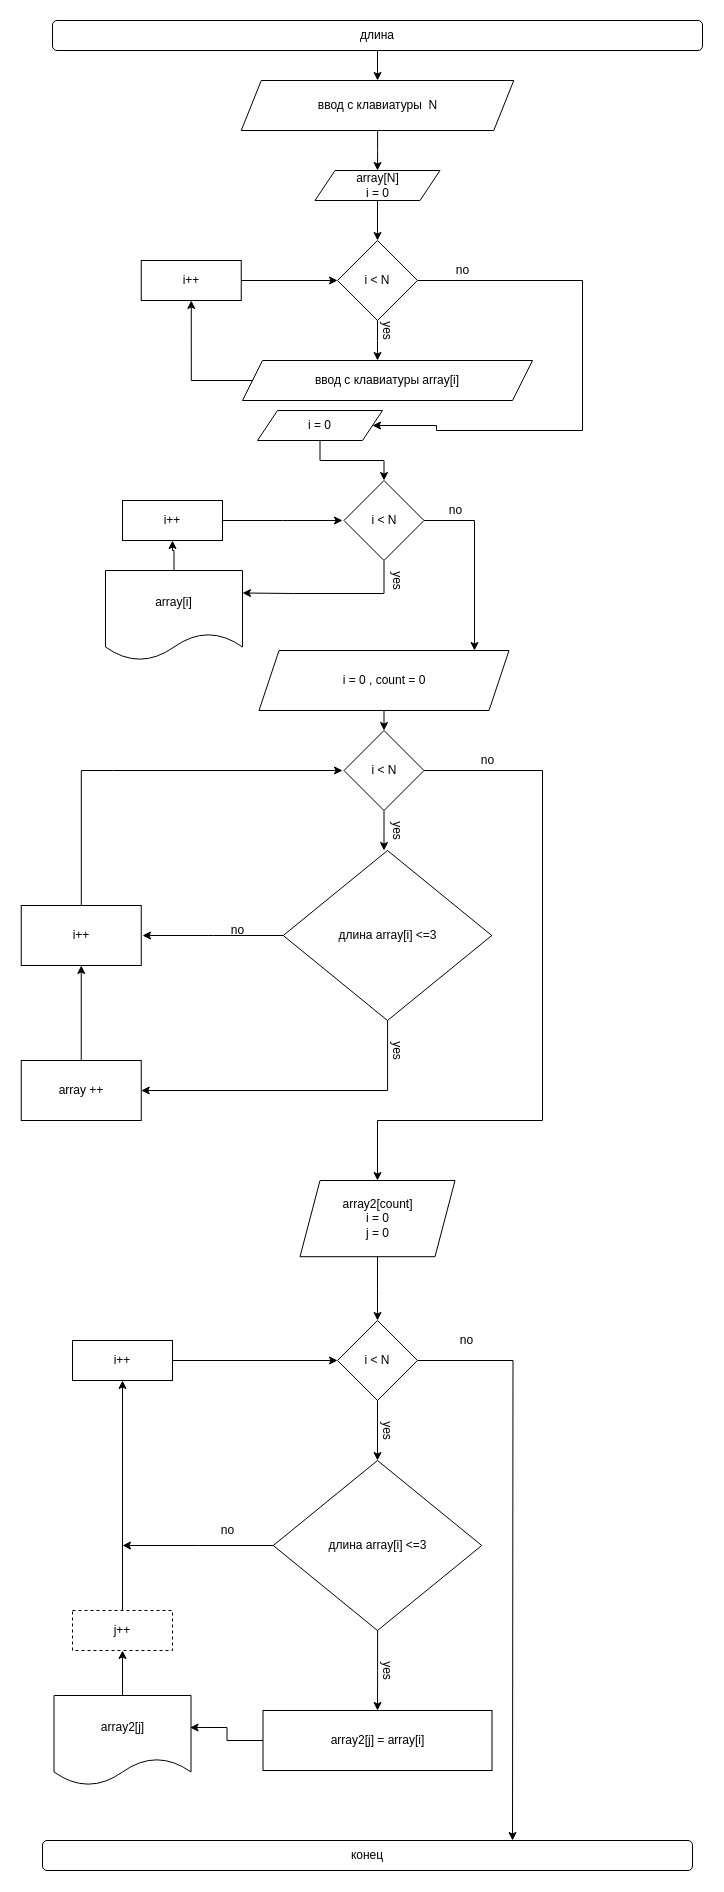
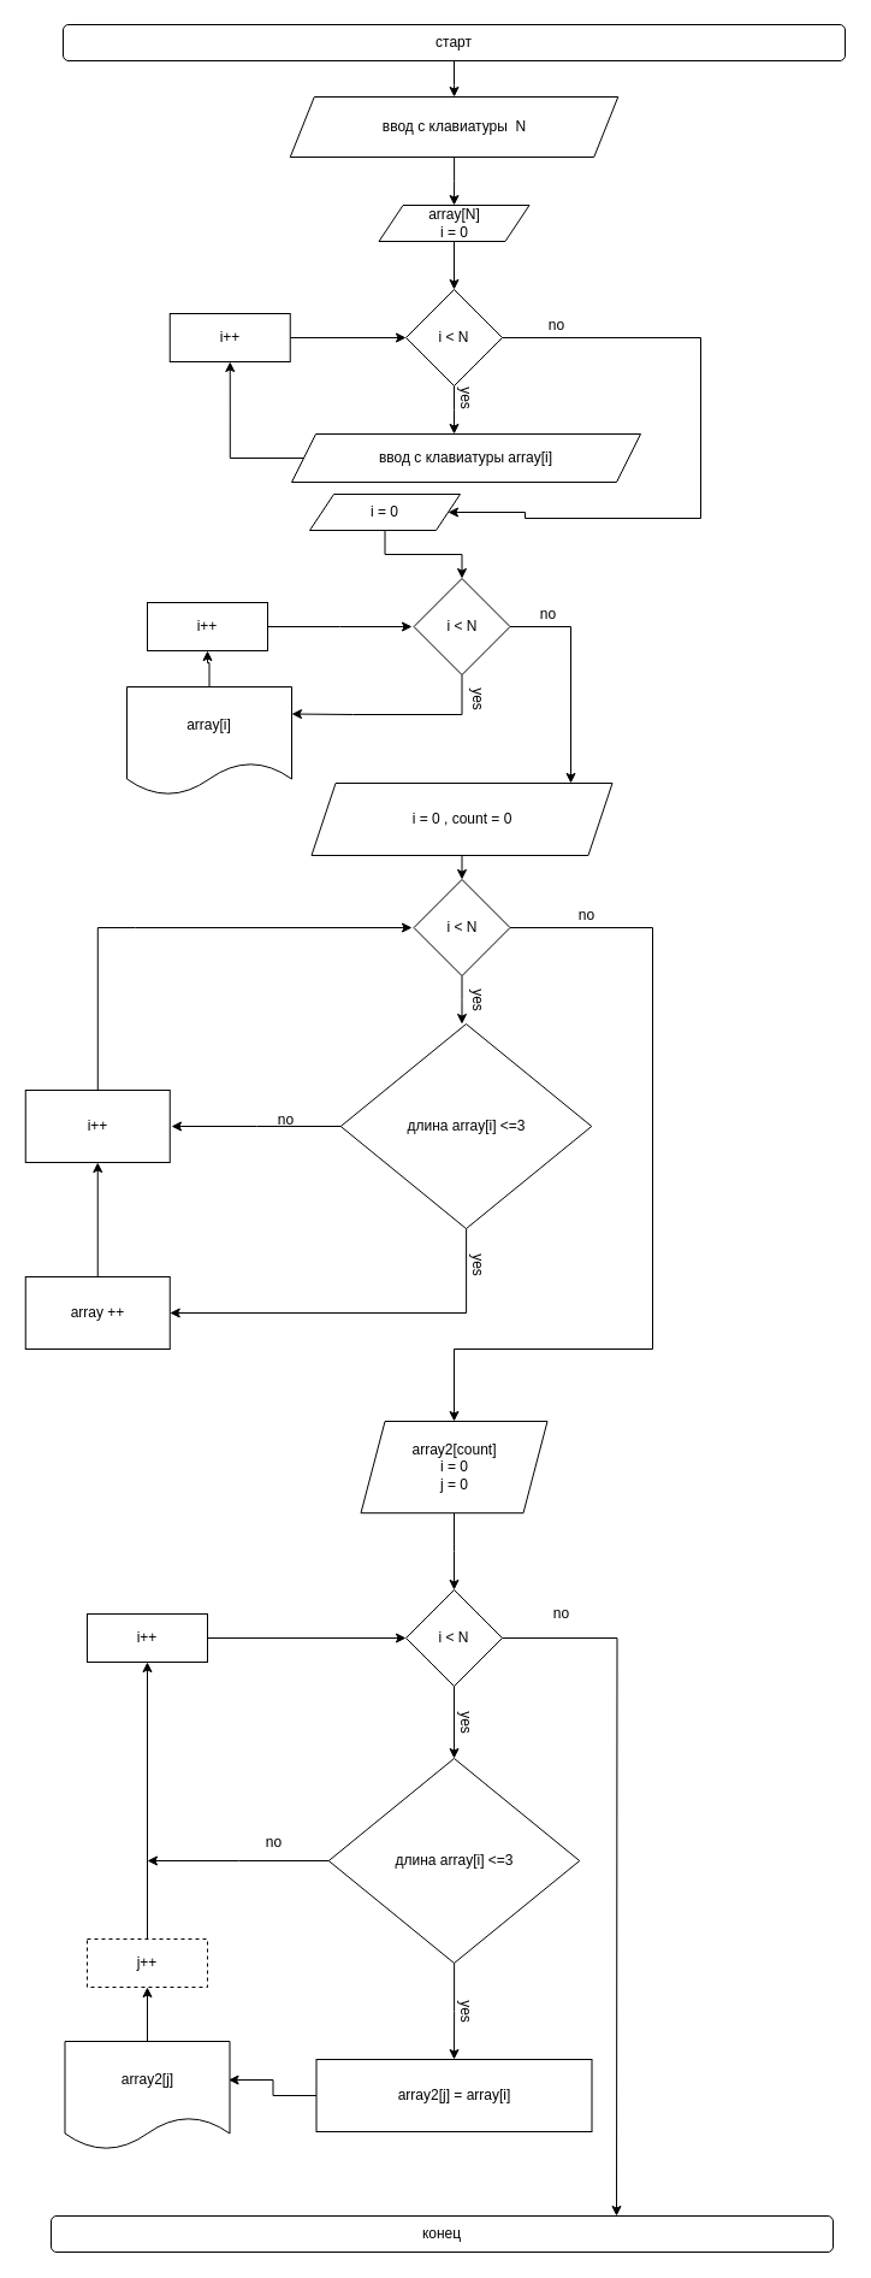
  <mxCell id="0" />
  <mxCell id="1" parent="0" />
  <mxCell id="2" style="edgeStyle=orthogonalEdgeStyle;rounded=0;orthogonalLoop=1;jettySize=auto;html=1;" edge="1" parent="1" source="3" target="5"><mxGeometry relative="1" as="geometry"><mxPoint x="377" y="110" as="targetPoint" /></mxGeometry></mxCell>
- <mxCell id="3" value="длина" style="rounded=1;whiteSpace=wrap;html=1;" vertex="1" parent="1"><mxGeometry x="52" y="20" width="650" height="30" as="geometry" /></mxCell>
+ <mxCell id="3" value="старт" style="rounded=1;whiteSpace=wrap;html=1;" vertex="1" parent="1"><mxGeometry x="52" y="20" width="650" height="30" as="geometry" /></mxCell>
  <mxCell id="4" style="edgeStyle=orthogonalEdgeStyle;rounded=0;orthogonalLoop=1;jettySize=auto;html=1;entryX=0.5;entryY=0;entryDx=0;entryDy=0;" edge="1" parent="1" source="5" target="10"><mxGeometry relative="1" as="geometry" /></mxCell>
  <mxCell id="5" value="ввод с клавиатуры&amp;nbsp; N" style="shape=parallelogram;perimeter=parallelogramPerimeter;whiteSpace=wrap;html=1;fixedSize=1;" vertex="1" parent="1"><mxGeometry x="240.75" y="80" width="272.5" height="50" as="geometry" /></mxCell>
  <mxCell id="6" style="edgeStyle=orthogonalEdgeStyle;rounded=0;orthogonalLoop=1;jettySize=auto;html=1;entryX=1;entryY=0.5;entryDx=0;entryDy=0;" edge="1" parent="1" source="8" target="60"><mxGeometry relative="1" as="geometry"><mxPoint x="482" y="450" as="targetPoint" /><Array as="points"><mxPoint x="582" y="280" /><mxPoint x="582" y="430" /><mxPoint x="436" y="430" /></Array></mxGeometry></mxCell>
  <mxCell id="7" style="edgeStyle=orthogonalEdgeStyle;rounded=0;orthogonalLoop=1;jettySize=auto;html=1;" edge="1" parent="1" source="8"><mxGeometry relative="1" as="geometry"><mxPoint x="377" y="360" as="targetPoint" /></mxGeometry></mxCell>
  <mxCell id="8" value="i &amp;lt; N" style="rhombus;whiteSpace=wrap;html=1;" vertex="1" parent="1"><mxGeometry x="337" y="240" width="80" height="80" as="geometry" /></mxCell>
  <mxCell id="9" style="edgeStyle=orthogonalEdgeStyle;rounded=0;orthogonalLoop=1;jettySize=auto;html=1;" edge="1" parent="1" source="10" target="8"><mxGeometry relative="1" as="geometry" /></mxCell>
  <mxCell id="10" value="array[N]&lt;br&gt;i = 0" style="shape=parallelogram;perimeter=parallelogramPerimeter;whiteSpace=wrap;html=1;fixedSize=1;" vertex="1" parent="1"><mxGeometry x="314.5" y="170" width="125" height="30" as="geometry" /></mxCell>
  <mxCell id="11" value="no" style="text;html=1;align=center;verticalAlign=middle;resizable=0;points=[];autosize=1;strokeColor=none;fillColor=none;" vertex="1" parent="1"><mxGeometry x="447" y="260" width="30" height="20" as="geometry" /></mxCell>
  <mxCell id="12" value="yes" style="text;html=1;align=center;verticalAlign=middle;resizable=0;points=[];autosize=1;strokeColor=none;fillColor=none;rotation=90;" vertex="1" parent="1"><mxGeometry x="372" y="320" width="30" height="20" as="geometry" /></mxCell>
  <mxCell id="13" style="edgeStyle=orthogonalEdgeStyle;rounded=0;orthogonalLoop=1;jettySize=auto;html=1;entryX=0.5;entryY=1;entryDx=0;entryDy=0;" edge="1" parent="1" source="14" target="16"><mxGeometry relative="1" as="geometry"><mxPoint x="152" y="370" as="targetPoint" /></mxGeometry></mxCell>
  <mxCell id="14" value="&lt;span style=&quot;&quot;&gt;ввод с клавиатуры array[i]&lt;/span&gt;" style="shape=parallelogram;perimeter=parallelogramPerimeter;whiteSpace=wrap;html=1;fixedSize=1;" vertex="1" parent="1"><mxGeometry x="242" y="360" width="290" height="40" as="geometry" /></mxCell>
  <mxCell id="15" style="edgeStyle=orthogonalEdgeStyle;rounded=0;orthogonalLoop=1;jettySize=auto;html=1;entryX=0;entryY=0.5;entryDx=0;entryDy=0;" edge="1" parent="1" source="16" target="8"><mxGeometry relative="1" as="geometry" /></mxCell>
  <mxCell id="16" value="i++" style="rounded=0;whiteSpace=wrap;html=1;" vertex="1" parent="1"><mxGeometry x="140.75" y="260" width="100" height="40" as="geometry" /></mxCell>
  <mxCell id="17" style="edgeStyle=orthogonalEdgeStyle;rounded=0;orthogonalLoop=1;jettySize=auto;html=1;entryX=0.5;entryY=1;entryDx=0;entryDy=0;fontColor=#FFFFFF;" edge="1" parent="1" source="18" target="56"><mxGeometry relative="1" as="geometry" /></mxCell>
  <mxCell id="18" value="array[i]" style="shape=document;whiteSpace=wrap;html=1;boundedLbl=1;" vertex="1" parent="1"><mxGeometry x="105" y="570" width="137" height="90" as="geometry" /></mxCell>
  <mxCell id="19" style="edgeStyle=orthogonalEdgeStyle;rounded=0;orthogonalLoop=1;jettySize=auto;html=1;" edge="1" parent="1" source="20"><mxGeometry relative="1" as="geometry"><mxPoint x="383.5" y="730" as="targetPoint" /></mxGeometry></mxCell>
  <mxCell id="20" value="i = 0 , count = 0" style="shape=parallelogram;perimeter=parallelogramPerimeter;whiteSpace=wrap;html=1;fixedSize=1;" vertex="1" parent="1"><mxGeometry x="258.5" y="650" width="250" height="60" as="geometry" /></mxCell>
  <mxCell id="21" style="edgeStyle=orthogonalEdgeStyle;rounded=0;orthogonalLoop=1;jettySize=auto;html=1;" edge="1" parent="1" source="23"><mxGeometry relative="1" as="geometry"><mxPoint x="383.5" y="850" as="targetPoint" /></mxGeometry></mxCell>
  <mxCell id="22" style="edgeStyle=orthogonalEdgeStyle;rounded=0;orthogonalLoop=1;jettySize=auto;html=1;" edge="1" parent="1" source="23" target="36"><mxGeometry relative="1" as="geometry"><mxPoint x="542" y="1170" as="targetPoint" /><Array as="points"><mxPoint x="542" y="770" /><mxPoint x="542" y="1120" /><mxPoint x="377" y="1120" /></Array></mxGeometry></mxCell>
  <mxCell id="23" value="i &amp;lt; N" style="rhombus;whiteSpace=wrap;html=1;" vertex="1" parent="1"><mxGeometry x="343.5" y="730" width="80" height="80" as="geometry" /></mxCell>
  <mxCell id="24" style="edgeStyle=orthogonalEdgeStyle;rounded=0;orthogonalLoop=1;jettySize=auto;html=1;entryX=1;entryY=0.5;entryDx=0;entryDy=0;" edge="1" parent="1" source="26" target="28"><mxGeometry relative="1" as="geometry"><mxPoint x="262" y="1090" as="targetPoint" /><Array as="points"><mxPoint x="387" y="1090" /></Array></mxGeometry></mxCell>
  <mxCell id="25" style="edgeStyle=orthogonalEdgeStyle;rounded=0;orthogonalLoop=1;jettySize=auto;html=1;" edge="1" parent="1" source="26"><mxGeometry relative="1" as="geometry"><mxPoint x="142" y="935" as="targetPoint" /></mxGeometry></mxCell>
  <mxCell id="26" value="длина array[i] &amp;lt;=3" style="rhombus;whiteSpace=wrap;html=1;" vertex="1" parent="1"><mxGeometry x="282.75" y="850" width="208.5" height="170" as="geometry" /></mxCell>
  <mxCell id="27" style="edgeStyle=orthogonalEdgeStyle;rounded=0;orthogonalLoop=1;jettySize=auto;html=1;entryX=0.5;entryY=1;entryDx=0;entryDy=0;" edge="1" parent="1" source="28" target="30"><mxGeometry relative="1" as="geometry"><mxPoint x="80.75" y="970" as="targetPoint" /></mxGeometry></mxCell>
  <mxCell id="28" value="array ++" style="rounded=0;whiteSpace=wrap;html=1;" vertex="1" parent="1"><mxGeometry x="20.75" y="1060" width="120" height="60" as="geometry" /></mxCell>
  <mxCell id="29" style="edgeStyle=orthogonalEdgeStyle;rounded=0;orthogonalLoop=1;jettySize=auto;html=1;" edge="1" parent="1" source="30"><mxGeometry relative="1" as="geometry"><mxPoint x="342" y="770" as="targetPoint" /><Array as="points"><mxPoint x="81" y="770" /><mxPoint x="112" y="770" /></Array></mxGeometry></mxCell>
  <mxCell id="30" value="i++" style="rounded=0;whiteSpace=wrap;html=1;" vertex="1" parent="1"><mxGeometry x="20.75" y="905" width="120" height="60" as="geometry" /></mxCell>
  <mxCell id="31" value="yes" style="text;html=1;align=center;verticalAlign=middle;resizable=0;points=[];autosize=1;strokeColor=none;fillColor=none;rotation=90;" vertex="1" parent="1"><mxGeometry x="382" y="820" width="30" height="20" as="geometry" /></mxCell>
  <mxCell id="32" value="yes" style="text;html=1;align=center;verticalAlign=middle;resizable=0;points=[];autosize=1;strokeColor=none;fillColor=none;rotation=90;" vertex="1" parent="1"><mxGeometry x="382" y="1040" width="30" height="20" as="geometry" /></mxCell>
  <mxCell id="33" value="no" style="text;html=1;align=center;verticalAlign=middle;resizable=0;points=[];autosize=1;strokeColor=none;fillColor=none;" vertex="1" parent="1"><mxGeometry x="222" y="920" width="30" height="20" as="geometry" /></mxCell>
  <mxCell id="34" value="no" style="text;html=1;align=center;verticalAlign=middle;resizable=0;points=[];autosize=1;strokeColor=none;fillColor=none;" vertex="1" parent="1"><mxGeometry x="472" y="750" width="30" height="20" as="geometry" /></mxCell>
  <mxCell id="35" style="edgeStyle=orthogonalEdgeStyle;rounded=0;orthogonalLoop=1;jettySize=auto;html=1;" edge="1" parent="1" source="36"><mxGeometry relative="1" as="geometry"><mxPoint x="377" y="1320" as="targetPoint" /></mxGeometry></mxCell>
  <mxCell id="36" value="array2[count]&lt;br&gt;i = 0&lt;br&gt;j = 0" style="shape=parallelogram;perimeter=parallelogramPerimeter;whiteSpace=wrap;html=1;fixedSize=1;" vertex="1" parent="1"><mxGeometry x="299.5" y="1180" width="155" height="76.2" as="geometry" /></mxCell>
  <mxCell id="37" style="edgeStyle=orthogonalEdgeStyle;rounded=0;orthogonalLoop=1;jettySize=auto;html=1;entryX=0.5;entryY=0;entryDx=0;entryDy=0;" edge="1" parent="1" source="39" target="42"><mxGeometry relative="1" as="geometry" /></mxCell>
  <mxCell id="38" style="edgeStyle=orthogonalEdgeStyle;rounded=0;orthogonalLoop=1;jettySize=auto;html=1;fontColor=#FFFFFF;" edge="1" parent="1" source="39"><mxGeometry relative="1" as="geometry"><mxPoint x="512" y="1840" as="targetPoint" /></mxGeometry></mxCell>
  <mxCell id="39" value="i &amp;lt; N" style="rhombus;whiteSpace=wrap;html=1;" vertex="1" parent="1"><mxGeometry x="337" y="1320" width="80" height="80" as="geometry" /></mxCell>
  <mxCell id="40" style="edgeStyle=orthogonalEdgeStyle;rounded=0;orthogonalLoop=1;jettySize=auto;html=1;entryX=0.5;entryY=0;entryDx=0;entryDy=0;fontColor=#000000;" edge="1" parent="1" source="42" target="45"><mxGeometry relative="1" as="geometry" /></mxCell>
  <mxCell id="41" style="edgeStyle=orthogonalEdgeStyle;rounded=0;orthogonalLoop=1;jettySize=auto;html=1;fontColor=#000000;" edge="1" parent="1" source="42"><mxGeometry relative="1" as="geometry"><mxPoint x="122" y="1545" as="targetPoint" /></mxGeometry></mxCell>
  <mxCell id="42" value="длина array[i] &amp;lt;=3" style="rhombus;whiteSpace=wrap;html=1;" vertex="1" parent="1"><mxGeometry x="272.75" y="1460" width="208.5" height="170" as="geometry" /></mxCell>
  <mxCell id="43" value="yes" style="text;html=1;align=center;verticalAlign=middle;resizable=0;points=[];autosize=1;strokeColor=none;fillColor=none;rotation=90;" vertex="1" parent="1"><mxGeometry x="372" y="1420" width="30" height="20" as="geometry" /></mxCell>
  <mxCell id="44" style="edgeStyle=orthogonalEdgeStyle;rounded=0;orthogonalLoop=1;jettySize=auto;html=1;entryX=0.993;entryY=0.356;entryDx=0;entryDy=0;entryPerimeter=0;fontColor=#FFFFFF;" edge="1" parent="1" source="45" target="50"><mxGeometry relative="1" as="geometry" /></mxCell>
  <mxCell id="45" value="array2[j] = array[i]" style="rounded=0;whiteSpace=wrap;html=1;" vertex="1" parent="1"><mxGeometry x="262.5" y="1710" width="229" height="60" as="geometry" /></mxCell>
  <mxCell id="46" value="yes" style="text;html=1;align=center;verticalAlign=middle;resizable=0;points=[];autosize=1;strokeColor=none;fillColor=none;rotation=90;" vertex="1" parent="1"><mxGeometry x="372" y="1660" width="30" height="20" as="geometry" /></mxCell>
  <mxCell id="47" style="edgeStyle=orthogonalEdgeStyle;rounded=0;orthogonalLoop=1;jettySize=auto;html=1;entryX=0;entryY=0.5;entryDx=0;entryDy=0;fontColor=#000000;" edge="1" parent="1" source="48" target="39"><mxGeometry relative="1" as="geometry" /></mxCell>
  <mxCell id="48" value="i++" style="rounded=0;whiteSpace=wrap;html=1;" vertex="1" parent="1"><mxGeometry x="72" y="1340" width="100" height="40" as="geometry" /></mxCell>
  <mxCell id="49" style="edgeStyle=orthogonalEdgeStyle;rounded=0;orthogonalLoop=1;jettySize=auto;html=1;entryX=0.5;entryY=1;entryDx=0;entryDy=0;fontColor=#FFFFFF;" edge="1" parent="1" source="50" target="62"><mxGeometry relative="1" as="geometry" /></mxCell>
  <mxCell id="50" value="array2[j]" style="shape=document;whiteSpace=wrap;html=1;boundedLbl=1;" vertex="1" parent="1"><mxGeometry x="53.5" y="1695" width="137" height="90" as="geometry" /></mxCell>
  <mxCell id="51" value="конец" style="rounded=1;whiteSpace=wrap;html=1;" vertex="1" parent="1"><mxGeometry x="42" y="1840" width="650" height="30" as="geometry" /></mxCell>
  <mxCell id="52" style="edgeStyle=orthogonalEdgeStyle;rounded=0;orthogonalLoop=1;jettySize=auto;html=1;entryX=1;entryY=0.25;entryDx=0;entryDy=0;fontColor=#FFFFFF;" edge="1" parent="1" source="54" target="18"><mxGeometry relative="1" as="geometry"><Array as="points"><mxPoint x="384" y="593" /><mxPoint x="293" y="593" /></Array></mxGeometry></mxCell>
  <mxCell id="53" style="edgeStyle=orthogonalEdgeStyle;rounded=0;orthogonalLoop=1;jettySize=auto;html=1;entryX=0.862;entryY=0;entryDx=0;entryDy=0;entryPerimeter=0;fontColor=#FFFFFF;" edge="1" parent="1" source="54" target="20"><mxGeometry relative="1" as="geometry"><Array as="points"><mxPoint x="474" y="520" /></Array></mxGeometry></mxCell>
  <mxCell id="54" value="i &amp;lt; N" style="rhombus;whiteSpace=wrap;html=1;" vertex="1" parent="1"><mxGeometry x="343.5" y="480" width="80" height="80" as="geometry" /></mxCell>
  <mxCell id="55" style="edgeStyle=orthogonalEdgeStyle;rounded=0;orthogonalLoop=1;jettySize=auto;html=1;fontColor=#FFFFFF;" edge="1" parent="1" source="56"><mxGeometry relative="1" as="geometry"><mxPoint x="342" y="520" as="targetPoint" /></mxGeometry></mxCell>
  <mxCell id="56" value="i++" style="rounded=0;whiteSpace=wrap;html=1;" vertex="1" parent="1"><mxGeometry x="122" y="500" width="100" height="40" as="geometry" /></mxCell>
  <mxCell id="57" value="no" style="text;html=1;align=center;verticalAlign=middle;resizable=0;points=[];autosize=1;strokeColor=none;fillColor=none;" vertex="1" parent="1"><mxGeometry x="439.5" y="500" width="30" height="20" as="geometry" /></mxCell>
  <mxCell id="58" value="yes" style="text;html=1;align=center;verticalAlign=middle;resizable=0;points=[];autosize=1;strokeColor=none;fillColor=none;rotation=90;" vertex="1" parent="1"><mxGeometry x="382" y="570" width="30" height="20" as="geometry" /></mxCell>
  <mxCell id="59" style="edgeStyle=orthogonalEdgeStyle;rounded=0;orthogonalLoop=1;jettySize=auto;html=1;entryX=0.5;entryY=0;entryDx=0;entryDy=0;fontColor=#FFFFFF;" edge="1" parent="1" source="60" target="54"><mxGeometry relative="1" as="geometry" /></mxCell>
  <mxCell id="60" value="i = 0" style="shape=parallelogram;perimeter=parallelogramPerimeter;whiteSpace=wrap;html=1;fixedSize=1;" vertex="1" parent="1"><mxGeometry x="257" y="410" width="125" height="30" as="geometry" /></mxCell>
  <mxCell id="61" style="edgeStyle=orthogonalEdgeStyle;rounded=0;orthogonalLoop=1;jettySize=auto;html=1;entryX=0.5;entryY=1;entryDx=0;entryDy=0;fontColor=#FFFFFF;" edge="1" parent="1" source="62" target="48"><mxGeometry relative="1" as="geometry" /></mxCell>
  <mxCell id="62" value="j++" style="rounded=0;whiteSpace=wrap;html=1;dashed=1;" vertex="1" parent="1"><mxGeometry x="72" y="1610" width="100" height="40" as="geometry" /></mxCell>
  <mxCell id="63" value="no" style="text;html=1;align=center;verticalAlign=middle;resizable=0;points=[];autosize=1;strokeColor=none;fillColor=none;" vertex="1" parent="1"><mxGeometry x="451.25" y="1330" width="30" height="20" as="geometry" /></mxCell>
  <mxCell id="64" value="no" style="text;html=1;align=center;verticalAlign=middle;resizable=0;points=[];autosize=1;strokeColor=none;fillColor=none;" vertex="1" parent="1"><mxGeometry x="212" y="1520" width="30" height="20" as="geometry" /></mxCell>
